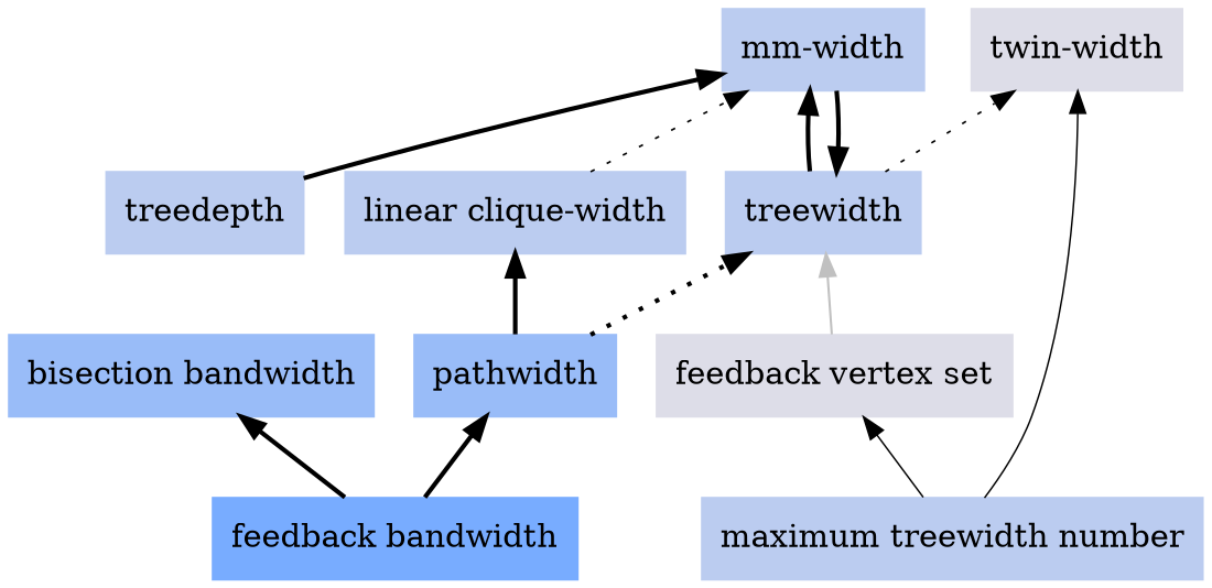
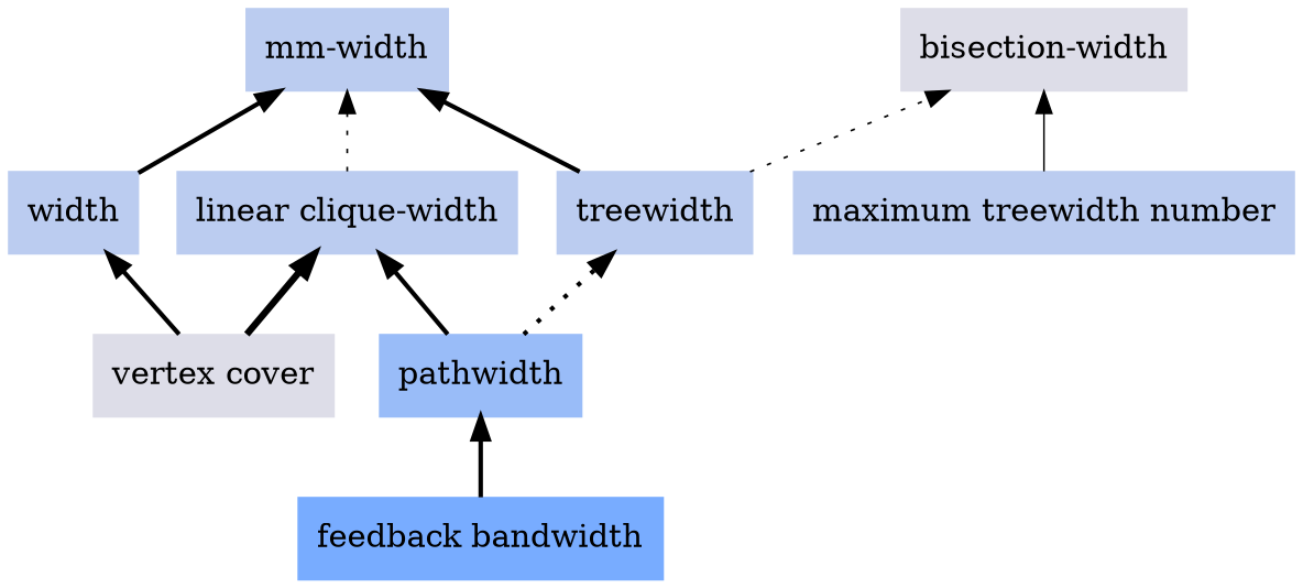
  digraph {
    rankdir=BT
    node [color="#bbccf0" shape=box style=filled]
    edge [decorate=true lblstyle="above, sloped" penwidth=2.0 weight=100]
-   n1 [color="#dddde8" label="twin-width"]
-   n3 [label=treedepth]
+   n1 [color="#dddde8" label="bisection-width"]
+   n2 [color="#dddde8" label="vertex cover"]
+   n3 [label=width]
    n4 [label="linear clique-width"]
-   n5 [color="#dddde8" label="feedback vertex set"]
    n6 [label=treewidth]
    n7 [label="mm-width"]
    n8 [label="maximum treewidth number"]
    n9 [color="#78acff" label="feedback bandwidth"]
-   n10 [color="#99bcf8" label="bisection bandwidth"]
    n11 [color="#99bcf8" label=pathwidth]
+   n2 -> n3
+   n2 -> n4 [penwidth=3.0]
    n3 -> n7
    n4 -> n7 [penwidth=0.8 style=dotted weight=1]
-   n5 -> n6 [color=gray weight=1 penwidth=""]
    n6 -> n1 [penwidth=0.8 style=dotted weight=1]
    n6 -> n7
-   n7 -> n6
    n8 -> n1 [penwidth=0.7 weight=20]
-   n8 -> n5 [penwidth=0.7 weight=20]
-   n9 -> n10
    n9 -> n11
    n11 -> n4
    n11 -> n6 [style=dotted]
  }
